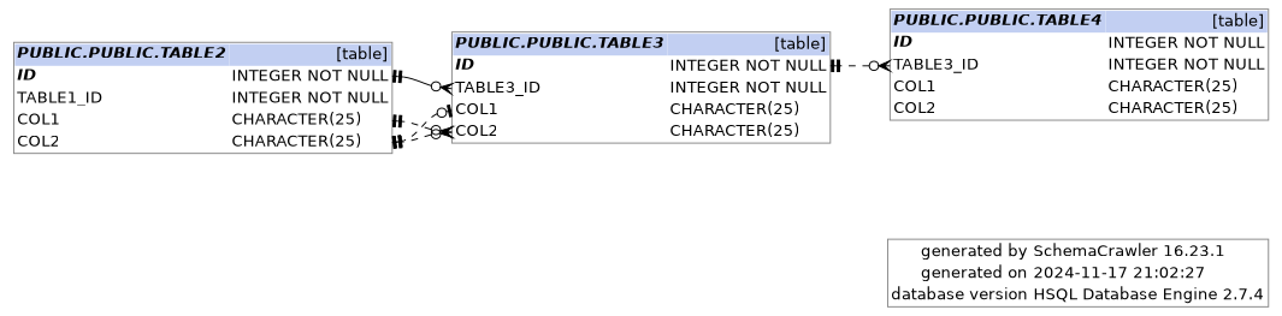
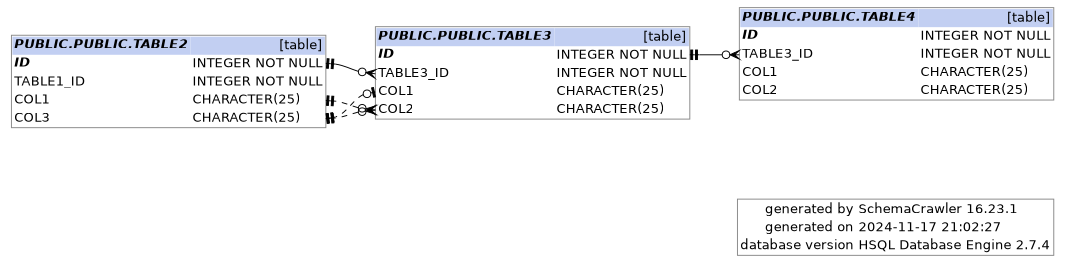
  digraph {
    fontname=Helvetica
    label=<       <table border="1" cellborder="0" cellspacing="0" color="#888888"> 	<tr> 		<td align='right'>generated by</td> 		<td align='left'>SchemaCrawler 16.23.1</td> 	</tr> 	<tr> 		<td align='right'>generated on</td> 		<td align='left'>2024-11-17 21:02:27</td> 	</tr> 	<tr> 		<td align='right'>database version</td> 		<td align='left'>HSQL Database Engine 2.7.4</td> 	</tr>       </table>     >
    labeljust=r
    rankdir=RL
    node [fontname=Helvetica shape=none]
    edge [arrowhead=teetee arrowtail=crowodot dir=both fontname=Helvetica headport="col2_467fd9af.end:e" style=dashed tailport="col2_467fd9ce.start:w"]
-   n1 [label=<       <table border="1" cellborder="0" cellspacing="0" color="#888888"> 	<tr> 		<td colspan='2' bgcolor='#C2CFF2' align='left'><b><i>PUBLIC.PUBLIC.TABLE2</i></b></td> 		<td bgcolor='#C2CFF2' align='right'>[table]</td> 	</tr> 	<tr> 		<td port='id_46603bf8.start' align='left'><b><i>ID</i></b></td> 		<td align='left'> </td> 		<td port='id_46603bf8.end' align='left'>INTEGER NOT NULL</td> 	</tr> 	<tr> 		<td port='table1_id_75f0a374.start' align='left'>TABLE1_ID</td> 		<td align='left'> </td> 		<td port='table1_id_75f0a374.end' align='left'>INTEGER NOT NULL</td> 	</tr> 	<tr> 		<td port='col1_467fd9ae.start' align='left'>COL1</td> 		<td align='left'> </td> 		<td port='col1_467fd9ae.end' align='left'>CHARACTER(25)</td> 	</tr> 	<tr> 		<td port='col2_467fd9af.start' align='left'>COL2</td> 		<td align='left'> </td> 		<td port='col2_467fd9af.end' align='left'>CHARACTER(25)</td> 	</tr>       </table>     >]
+   n1 [label=<       <table border="1" cellborder="0" cellspacing="0" color="#888888"> 	<tr> 		<td colspan='2' bgcolor='#C2CFF2' align='left'><b><i>PUBLIC.PUBLIC.TABLE2</i></b></td> 		<td bgcolor='#C2CFF2' align='right'>[table]</td> 	</tr> 	<tr> 		<td port='id_46603bf8.start' align='left'><b><i>ID</i></b></td> 		<td align='left'> </td> 		<td port='id_46603bf8.end' align='left'>INTEGER NOT NULL</td> 	</tr> 	<tr> 		<td port='table1_id_75f0a374.start' align='left'>TABLE1_ID</td> 		<td align='left'> </td> 		<td port='table1_id_75f0a374.end' align='left'>INTEGER NOT NULL</td> 	</tr> 	<tr> 		<td port='col1_467fd9ae.start' align='left'>COL1</td> 		<td align='left'> </td> 		<td port='col1_467fd9ae.end' align='left'>CHARACTER(25)</td> 	</tr> 	<tr> 		<td port='col2_467fd9af.start' align='left'>COL3</td> 		<td align='left'> </td> 		<td port='col2_467fd9af.end' align='left'>CHARACTER(25)</td> 	</tr>       </table>     >]
    n2 [label=<       <table border="1" cellborder="0" cellspacing="0" color="#888888"> 	<tr> 		<td colspan='2' bgcolor='#C2CFF2' align='left'><b><i>PUBLIC.PUBLIC.TABLE3</i></b></td> 		<td bgcolor='#C2CFF2' align='right'>[table]</td> 	</tr> 	<tr> 		<td port='id_46603c17.start' align='left'><b><i>ID</i></b></td> 		<td align='left'> </td> 		<td port='id_46603c17.end' align='left'>INTEGER NOT NULL</td> 	</tr> 	<tr> 		<td port='table2_id_75f117f2.start' align='left'>TABLE3_ID</td> 		<td align='left'> </td> 		<td port='table2_id_75f117f2.end' align='left'>INTEGER NOT NULL</td> 	</tr> 	<tr> 		<td port='col1_467fd9cd.start' align='left'>COL1</td> 		<td align='left'> </td> 		<td port='col1_467fd9cd.end' align='left'>CHARACTER(25)</td> 	</tr> 	<tr> 		<td port='col2_467fd9ce.start' align='left'>COL2</td> 		<td align='left'> </td> 		<td port='col2_467fd9ce.end' align='left'>CHARACTER(25)</td> 	</tr>       </table>     >]
    n3 [label=<       <table border="1" cellborder="0" cellspacing="0" color="#888888"> 	<tr> 		<td colspan='2' bgcolor='#C2CFF2' align='left'><b><i>PUBLIC.PUBLIC.TABLE4</i></b></td> 		<td bgcolor='#C2CFF2' align='right'>[table]</td> 	</tr> 	<tr> 		<td port='id_46603c36.start' align='left'><b><i>ID</i></b></td> 		<td align='left'> </td> 		<td port='id_46603c36.end' align='left'>INTEGER NOT NULL</td> 	</tr> 	<tr> 		<td port='table3_id_75f18c70.start' align='left'>TABLE3_ID</td> 		<td align='left'> </td> 		<td port='table3_id_75f18c70.end' align='left'>INTEGER NOT NULL</td> 	</tr> 	<tr> 		<td port='col1_467fd9ec.start' align='left'>COL1</td> 		<td align='left'> </td> 		<td port='col1_467fd9ec.end' align='left'>CHARACTER(25)</td> 	</tr> 	<tr> 		<td port='col2_467fd9ed.start' align='left'>COL2</td> 		<td align='left'> </td> 		<td port='col2_467fd9ed.end' align='left'>CHARACTER(25)</td> 	</tr>       </table>     >]
    n2 -> n1 [headport="id_46603bf8.end:e" style=solid tailport="table2_id_75f117f2.start:w"]
    n2 -> n1 [arrowtail=teeodot tailport="col1_467fd9cd.start:w"]
    n2 -> n1 [headport="col1_467fd9ae.end:e"]
    n2 -> n1
-   n3 -> n2 [headport="id_46603c17.end:e" tailport="table3_id_75f18c70.start:w"]
+   n3 -> n2 [headport="id_46603c17.end:e" style=solid tailport="table3_id_75f18c70.start:w"]
  }
